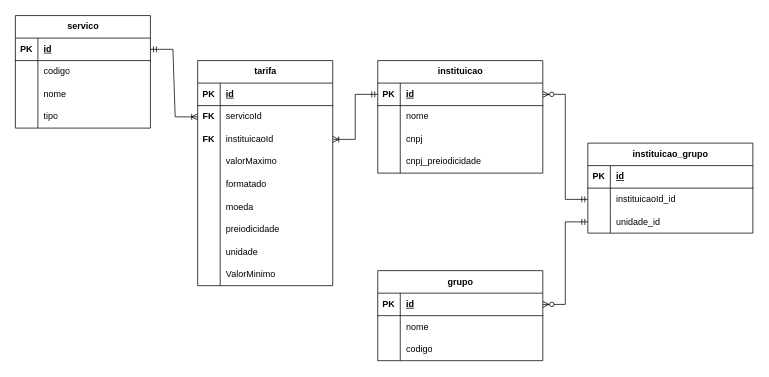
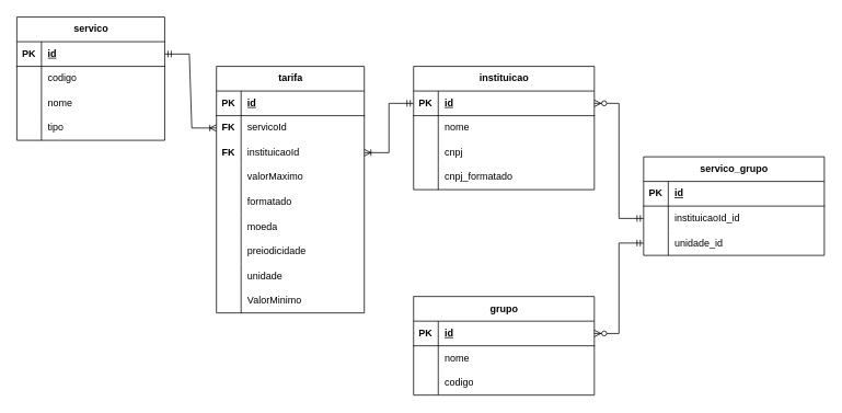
  <mxCell id="0" />
  <mxCell id="1" parent="0" />
  <mxCell id="2" value="servico" style="shape=table;startSize=30;container=1;collapsible=1;childLayout=tableLayout;fixedRows=1;rowLines=0;fontStyle=1;align=center;resizeLast=1;html=1;" parent="1" vertex="1"><mxGeometry x="20" y="20" width="180" height="150" as="geometry" /></mxCell>
  <mxCell id="3" value="" style="shape=tableRow;horizontal=0;startSize=0;swimlaneHead=0;swimlaneBody=0;fillColor=none;collapsible=0;dropTarget=0;points=[[0,0.5],[1,0.5]];portConstraint=eastwest;top=0;left=0;right=0;bottom=1;" parent="2" vertex="1"><mxGeometry y="30" width="180" height="30" as="geometry" /></mxCell>
  <mxCell id="4" value="PK" style="shape=partialRectangle;connectable=0;fillColor=none;top=0;left=0;bottom=0;right=0;fontStyle=1;overflow=hidden;whiteSpace=wrap;html=1;" parent="3" vertex="1"><mxGeometry width="30" height="30" as="geometry"><mxRectangle width="30" height="30" as="alternateBounds" /></mxGeometry></mxCell>
  <mxCell id="5" value="id" style="shape=partialRectangle;connectable=0;fillColor=none;top=0;left=0;bottom=0;right=0;align=left;spacingLeft=6;fontStyle=5;overflow=hidden;whiteSpace=wrap;html=1;" parent="3" vertex="1"><mxGeometry x="30" width="150" height="30" as="geometry"><mxRectangle width="150" height="30" as="alternateBounds" /></mxGeometry></mxCell>
  <mxCell id="6" value="" style="shape=tableRow;horizontal=0;startSize=0;swimlaneHead=0;swimlaneBody=0;fillColor=none;collapsible=0;dropTarget=0;points=[[0,0.5],[1,0.5]];portConstraint=eastwest;top=0;left=0;right=0;bottom=0;" parent="2" vertex="1"><mxGeometry y="60" width="180" height="30" as="geometry" /></mxCell>
  <mxCell id="7" value="" style="shape=partialRectangle;connectable=0;fillColor=none;top=0;left=0;bottom=0;right=0;editable=1;overflow=hidden;whiteSpace=wrap;html=1;" parent="6" vertex="1"><mxGeometry width="30" height="30" as="geometry"><mxRectangle width="30" height="30" as="alternateBounds" /></mxGeometry></mxCell>
  <mxCell id="8" value="codigo" style="shape=partialRectangle;connectable=0;fillColor=none;top=0;left=0;bottom=0;right=0;align=left;spacingLeft=6;overflow=hidden;whiteSpace=wrap;html=1;" parent="6" vertex="1"><mxGeometry x="30" width="150" height="30" as="geometry"><mxRectangle width="150" height="30" as="alternateBounds" /></mxGeometry></mxCell>
  <mxCell id="9" value="" style="shape=tableRow;horizontal=0;startSize=0;swimlaneHead=0;swimlaneBody=0;fillColor=none;collapsible=0;dropTarget=0;points=[[0,0.5],[1,0.5]];portConstraint=eastwest;top=0;left=0;right=0;bottom=0;" parent="2" vertex="1"><mxGeometry y="90" width="180" height="30" as="geometry" /></mxCell>
  <mxCell id="10" value="" style="shape=partialRectangle;connectable=0;fillColor=none;top=0;left=0;bottom=0;right=0;editable=1;overflow=hidden;whiteSpace=wrap;html=1;" parent="9" vertex="1"><mxGeometry width="30" height="30" as="geometry"><mxRectangle width="30" height="30" as="alternateBounds" /></mxGeometry></mxCell>
  <mxCell id="11" value="&lt;div&gt;nome&lt;/div&gt;" style="shape=partialRectangle;connectable=0;fillColor=none;top=0;left=0;bottom=0;right=0;align=left;spacingLeft=6;overflow=hidden;whiteSpace=wrap;html=1;" parent="9" vertex="1"><mxGeometry x="30" width="150" height="30" as="geometry"><mxRectangle width="150" height="30" as="alternateBounds" /></mxGeometry></mxCell>
  <mxCell id="12" value="" style="shape=tableRow;horizontal=0;startSize=0;swimlaneHead=0;swimlaneBody=0;fillColor=none;collapsible=0;dropTarget=0;points=[[0,0.5],[1,0.5]];portConstraint=eastwest;top=0;left=0;right=0;bottom=0;" parent="2" vertex="1"><mxGeometry y="120" width="180" height="30" as="geometry" /></mxCell>
  <mxCell id="13" value="" style="shape=partialRectangle;connectable=0;fillColor=none;top=0;left=0;bottom=0;right=0;editable=1;overflow=hidden;whiteSpace=wrap;html=1;" parent="12" vertex="1"><mxGeometry width="30" height="30" as="geometry"><mxRectangle width="30" height="30" as="alternateBounds" /></mxGeometry></mxCell>
  <mxCell id="14" value="tipo" style="shape=partialRectangle;connectable=0;fillColor=none;top=0;left=0;bottom=0;right=0;align=left;spacingLeft=6;overflow=hidden;whiteSpace=wrap;html=1;" parent="12" vertex="1"><mxGeometry x="30" width="150" height="30" as="geometry"><mxRectangle width="150" height="30" as="alternateBounds" /></mxGeometry></mxCell>
  <mxCell id="15" value="instituicao" style="shape=table;startSize=30;container=1;collapsible=1;childLayout=tableLayout;fixedRows=1;rowLines=0;fontStyle=1;align=center;resizeLast=1;html=1;" parent="1" vertex="1"><mxGeometry x="503" y="80" width="220" height="150" as="geometry" /></mxCell>
  <mxCell id="16" value="" style="shape=tableRow;horizontal=0;startSize=0;swimlaneHead=0;swimlaneBody=0;fillColor=none;collapsible=0;dropTarget=0;points=[[0,0.5],[1,0.5]];portConstraint=eastwest;top=0;left=0;right=0;bottom=1;" parent="15" vertex="1"><mxGeometry y="30" width="220" height="30" as="geometry" /></mxCell>
  <mxCell id="17" value="PK" style="shape=partialRectangle;connectable=0;fillColor=none;top=0;left=0;bottom=0;right=0;fontStyle=1;overflow=hidden;whiteSpace=wrap;html=1;" parent="16" vertex="1"><mxGeometry width="30" height="30" as="geometry"><mxRectangle width="30" height="30" as="alternateBounds" /></mxGeometry></mxCell>
  <mxCell id="18" value="id" style="shape=partialRectangle;connectable=0;fillColor=none;top=0;left=0;bottom=0;right=0;align=left;spacingLeft=6;fontStyle=5;overflow=hidden;whiteSpace=wrap;html=1;" parent="16" vertex="1"><mxGeometry x="30" width="190" height="30" as="geometry"><mxRectangle width="190" height="30" as="alternateBounds" /></mxGeometry></mxCell>
  <mxCell id="19" value="" style="shape=tableRow;horizontal=0;startSize=0;swimlaneHead=0;swimlaneBody=0;fillColor=none;collapsible=0;dropTarget=0;points=[[0,0.5],[1,0.5]];portConstraint=eastwest;top=0;left=0;right=0;bottom=0;" parent="15" vertex="1"><mxGeometry y="60" width="220" height="30" as="geometry" /></mxCell>
  <mxCell id="20" value="" style="shape=partialRectangle;connectable=0;fillColor=none;top=0;left=0;bottom=0;right=0;editable=1;overflow=hidden;whiteSpace=wrap;html=1;" parent="19" vertex="1"><mxGeometry width="30" height="30" as="geometry"><mxRectangle width="30" height="30" as="alternateBounds" /></mxGeometry></mxCell>
  <mxCell id="21" value="&lt;div&gt;nome&lt;/div&gt;" style="shape=partialRectangle;connectable=0;fillColor=none;top=0;left=0;bottom=0;right=0;align=left;spacingLeft=6;overflow=hidden;whiteSpace=wrap;html=1;" parent="19" vertex="1"><mxGeometry x="30" width="190" height="30" as="geometry"><mxRectangle width="190" height="30" as="alternateBounds" /></mxGeometry></mxCell>
  <mxCell id="22" value="" style="shape=tableRow;horizontal=0;startSize=0;swimlaneHead=0;swimlaneBody=0;fillColor=none;collapsible=0;dropTarget=0;points=[[0,0.5],[1,0.5]];portConstraint=eastwest;top=0;left=0;right=0;bottom=0;" parent="15" vertex="1"><mxGeometry y="90" width="220" height="30" as="geometry" /></mxCell>
  <mxCell id="23" value="" style="shape=partialRectangle;connectable=0;fillColor=none;top=0;left=0;bottom=0;right=0;editable=1;overflow=hidden;whiteSpace=wrap;html=1;" parent="22" vertex="1"><mxGeometry width="30" height="30" as="geometry"><mxRectangle width="30" height="30" as="alternateBounds" /></mxGeometry></mxCell>
  <mxCell id="24" value="&lt;div&gt;cnpj&lt;/div&gt;" style="shape=partialRectangle;connectable=0;fillColor=none;top=0;left=0;bottom=0;right=0;align=left;spacingLeft=6;overflow=hidden;whiteSpace=wrap;html=1;" parent="22" vertex="1"><mxGeometry x="30" width="190" height="30" as="geometry"><mxRectangle width="190" height="30" as="alternateBounds" /></mxGeometry></mxCell>
  <mxCell id="25" value="" style="shape=tableRow;horizontal=0;startSize=0;swimlaneHead=0;swimlaneBody=0;fillColor=none;collapsible=0;dropTarget=0;points=[[0,0.5],[1,0.5]];portConstraint=eastwest;top=0;left=0;right=0;bottom=0;" parent="15" vertex="1"><mxGeometry y="120" width="220" height="30" as="geometry" /></mxCell>
  <mxCell id="26" value="" style="shape=partialRectangle;connectable=0;fillColor=none;top=0;left=0;bottom=0;right=0;editable=1;overflow=hidden;whiteSpace=wrap;html=1;" parent="25" vertex="1"><mxGeometry width="30" height="30" as="geometry"><mxRectangle width="30" height="30" as="alternateBounds" /></mxGeometry></mxCell>
- <mxCell id="27" value="&lt;div&gt;cnpj_preiodicidade&lt;/div&gt;" style="shape=partialRectangle;connectable=0;fillColor=none;top=0;left=0;bottom=0;right=0;align=left;spacingLeft=6;overflow=hidden;whiteSpace=wrap;html=1;" parent="25" vertex="1"><mxGeometry x="30" width="190" height="30" as="geometry"><mxRectangle width="190" height="30" as="alternateBounds" /></mxGeometry></mxCell>
+ <mxCell id="27" value="&lt;div&gt;cnpj_formatado&lt;/div&gt;" style="shape=partialRectangle;connectable=0;fillColor=none;top=0;left=0;bottom=0;right=0;align=left;spacingLeft=6;overflow=hidden;whiteSpace=wrap;html=1;" parent="25" vertex="1"><mxGeometry x="30" width="190" height="30" as="geometry"><mxRectangle width="190" height="30" as="alternateBounds" /></mxGeometry></mxCell>
  <mxCell id="28" value="tarifa" style="shape=table;startSize=30;container=1;collapsible=1;childLayout=tableLayout;fixedRows=1;rowLines=0;fontStyle=1;align=center;resizeLast=1;html=1;" parent="1" vertex="1"><mxGeometry x="263" y="80" width="180" height="300" as="geometry" /></mxCell>
  <mxCell id="29" value="" style="shape=tableRow;horizontal=0;startSize=0;swimlaneHead=0;swimlaneBody=0;fillColor=none;collapsible=0;dropTarget=0;points=[[0,0.5],[1,0.5]];portConstraint=eastwest;top=0;left=0;right=0;bottom=1;" parent="28" vertex="1"><mxGeometry y="30" width="180" height="30" as="geometry" /></mxCell>
  <mxCell id="30" value="PK" style="shape=partialRectangle;connectable=0;fillColor=none;top=0;left=0;bottom=0;right=0;fontStyle=1;overflow=hidden;whiteSpace=wrap;html=1;" parent="29" vertex="1"><mxGeometry width="30" height="30" as="geometry"><mxRectangle width="30" height="30" as="alternateBounds" /></mxGeometry></mxCell>
  <mxCell id="31" value="id" style="shape=partialRectangle;connectable=0;fillColor=none;top=0;left=0;bottom=0;right=0;align=left;spacingLeft=6;fontStyle=5;overflow=hidden;whiteSpace=wrap;html=1;" parent="29" vertex="1"><mxGeometry x="30" width="150" height="30" as="geometry"><mxRectangle width="150" height="30" as="alternateBounds" /></mxGeometry></mxCell>
  <mxCell id="32" value="" style="shape=tableRow;horizontal=0;startSize=0;swimlaneHead=0;swimlaneBody=0;fillColor=none;collapsible=0;dropTarget=0;points=[[0,0.5],[1,0.5]];portConstraint=eastwest;top=0;left=0;right=0;bottom=0;" parent="28" vertex="1"><mxGeometry y="60" width="180" height="30" as="geometry" /></mxCell>
  <mxCell id="33" value="&lt;b&gt;FK&lt;/b&gt;" style="shape=partialRectangle;connectable=0;fillColor=none;top=0;left=0;bottom=0;right=0;editable=1;overflow=hidden;whiteSpace=wrap;html=1;" parent="32" vertex="1"><mxGeometry width="30" height="30" as="geometry"><mxRectangle width="30" height="30" as="alternateBounds" /></mxGeometry></mxCell>
  <mxCell id="34" value="servicoId" style="shape=partialRectangle;connectable=0;fillColor=none;top=0;left=0;bottom=0;right=0;align=left;spacingLeft=6;overflow=hidden;whiteSpace=wrap;html=1;" parent="32" vertex="1"><mxGeometry x="30" width="150" height="30" as="geometry"><mxRectangle width="150" height="30" as="alternateBounds" /></mxGeometry></mxCell>
  <mxCell id="35" value="" style="shape=tableRow;horizontal=0;startSize=0;swimlaneHead=0;swimlaneBody=0;fillColor=none;collapsible=0;dropTarget=0;points=[[0,0.5],[1,0.5]];portConstraint=eastwest;top=0;left=0;right=0;bottom=0;" parent="28" vertex="1"><mxGeometry y="90" width="180" height="30" as="geometry" /></mxCell>
  <mxCell id="36" value="&lt;b&gt;FK&lt;/b&gt;" style="shape=partialRectangle;connectable=0;fillColor=none;top=0;left=0;bottom=0;right=0;editable=1;overflow=hidden;whiteSpace=wrap;html=1;" parent="35" vertex="1"><mxGeometry width="30" height="30" as="geometry"><mxRectangle width="30" height="30" as="alternateBounds" /></mxGeometry></mxCell>
  <mxCell id="37" value="instituicaoId" style="shape=partialRectangle;connectable=0;fillColor=none;top=0;left=0;bottom=0;right=0;align=left;spacingLeft=6;overflow=hidden;whiteSpace=wrap;html=1;" parent="35" vertex="1"><mxGeometry x="30" width="150" height="30" as="geometry"><mxRectangle width="150" height="30" as="alternateBounds" /></mxGeometry></mxCell>
  <mxCell id="38" value="" style="shape=tableRow;horizontal=0;startSize=0;swimlaneHead=0;swimlaneBody=0;fillColor=none;collapsible=0;dropTarget=0;points=[[0,0.5],[1,0.5]];portConstraint=eastwest;top=0;left=0;right=0;bottom=0;" parent="28" vertex="1"><mxGeometry y="120" width="180" height="30" as="geometry" /></mxCell>
  <mxCell id="39" value="" style="shape=partialRectangle;connectable=0;fillColor=none;top=0;left=0;bottom=0;right=0;editable=1;overflow=hidden;whiteSpace=wrap;html=1;" parent="38" vertex="1"><mxGeometry width="30" height="30" as="geometry"><mxRectangle width="30" height="30" as="alternateBounds" /></mxGeometry></mxCell>
  <mxCell id="40" value="valorMaximo" style="shape=partialRectangle;connectable=0;fillColor=none;top=0;left=0;bottom=0;right=0;align=left;spacingLeft=6;overflow=hidden;whiteSpace=wrap;html=1;" parent="38" vertex="1"><mxGeometry x="30" width="150" height="30" as="geometry"><mxRectangle width="150" height="30" as="alternateBounds" /></mxGeometry></mxCell>
  <mxCell id="41" value="" style="shape=tableRow;horizontal=0;startSize=0;swimlaneHead=0;swimlaneBody=0;fillColor=none;collapsible=0;dropTarget=0;points=[[0,0.5],[1,0.5]];portConstraint=eastwest;top=0;left=0;right=0;bottom=0;" parent="28" vertex="1"><mxGeometry y="150" width="180" height="30" as="geometry" /></mxCell>
  <mxCell id="42" value="" style="shape=partialRectangle;connectable=0;fillColor=none;top=0;left=0;bottom=0;right=0;editable=1;overflow=hidden;whiteSpace=wrap;html=1;" parent="41" vertex="1"><mxGeometry width="30" height="30" as="geometry"><mxRectangle width="30" height="30" as="alternateBounds" /></mxGeometry></mxCell>
  <mxCell id="43" value="formatado" style="shape=partialRectangle;connectable=0;fillColor=none;top=0;left=0;bottom=0;right=0;align=left;spacingLeft=6;overflow=hidden;whiteSpace=wrap;html=1;" parent="41" vertex="1"><mxGeometry x="30" width="150" height="30" as="geometry"><mxRectangle width="150" height="30" as="alternateBounds" /></mxGeometry></mxCell>
  <mxCell id="44" value="" style="shape=tableRow;horizontal=0;startSize=0;swimlaneHead=0;swimlaneBody=0;fillColor=none;collapsible=0;dropTarget=0;points=[[0,0.5],[1,0.5]];portConstraint=eastwest;top=0;left=0;right=0;bottom=0;" parent="28" vertex="1"><mxGeometry y="180" width="180" height="30" as="geometry" /></mxCell>
  <mxCell id="45" value="" style="shape=partialRectangle;connectable=0;fillColor=none;top=0;left=0;bottom=0;right=0;editable=1;overflow=hidden;whiteSpace=wrap;html=1;" parent="44" vertex="1"><mxGeometry width="30" height="30" as="geometry"><mxRectangle width="30" height="30" as="alternateBounds" /></mxGeometry></mxCell>
  <mxCell id="46" value="moeda" style="shape=partialRectangle;connectable=0;fillColor=none;top=0;left=0;bottom=0;right=0;align=left;spacingLeft=6;overflow=hidden;whiteSpace=wrap;html=1;" parent="44" vertex="1"><mxGeometry x="30" width="150" height="30" as="geometry"><mxRectangle width="150" height="30" as="alternateBounds" /></mxGeometry></mxCell>
  <mxCell id="47" value="" style="shape=tableRow;horizontal=0;startSize=0;swimlaneHead=0;swimlaneBody=0;fillColor=none;collapsible=0;dropTarget=0;points=[[0,0.5],[1,0.5]];portConstraint=eastwest;top=0;left=0;right=0;bottom=0;" parent="28" vertex="1"><mxGeometry y="210" width="180" height="30" as="geometry" /></mxCell>
  <mxCell id="48" value="" style="shape=partialRectangle;connectable=0;fillColor=none;top=0;left=0;bottom=0;right=0;editable=1;overflow=hidden;whiteSpace=wrap;html=1;" parent="47" vertex="1"><mxGeometry width="30" height="30" as="geometry"><mxRectangle width="30" height="30" as="alternateBounds" /></mxGeometry></mxCell>
  <mxCell id="49" value="preiodicidade" style="shape=partialRectangle;connectable=0;fillColor=none;top=0;left=0;bottom=0;right=0;align=left;spacingLeft=6;overflow=hidden;whiteSpace=wrap;html=1;" parent="47" vertex="1"><mxGeometry x="30" width="150" height="30" as="geometry"><mxRectangle width="150" height="30" as="alternateBounds" /></mxGeometry></mxCell>
  <mxCell id="50" value="" style="shape=tableRow;horizontal=0;startSize=0;swimlaneHead=0;swimlaneBody=0;fillColor=none;collapsible=0;dropTarget=0;points=[[0,0.5],[1,0.5]];portConstraint=eastwest;top=0;left=0;right=0;bottom=0;" parent="28" vertex="1"><mxGeometry y="240" width="180" height="30" as="geometry" /></mxCell>
  <mxCell id="51" value="" style="shape=partialRectangle;connectable=0;fillColor=none;top=0;left=0;bottom=0;right=0;editable=1;overflow=hidden;whiteSpace=wrap;html=1;" parent="50" vertex="1"><mxGeometry width="30" height="30" as="geometry"><mxRectangle width="30" height="30" as="alternateBounds" /></mxGeometry></mxCell>
  <mxCell id="52" value="unidade" style="shape=partialRectangle;connectable=0;fillColor=none;top=0;left=0;bottom=0;right=0;align=left;spacingLeft=6;overflow=hidden;whiteSpace=wrap;html=1;" parent="50" vertex="1"><mxGeometry x="30" width="150" height="30" as="geometry"><mxRectangle width="150" height="30" as="alternateBounds" /></mxGeometry></mxCell>
  <mxCell id="53" value="" style="shape=tableRow;horizontal=0;startSize=0;swimlaneHead=0;swimlaneBody=0;fillColor=none;collapsible=0;dropTarget=0;points=[[0,0.5],[1,0.5]];portConstraint=eastwest;top=0;left=0;right=0;bottom=0;" vertex="1" parent="28"><mxGeometry y="270" width="180" height="30" as="geometry" /></mxCell>
  <mxCell id="54" value="" style="shape=partialRectangle;connectable=0;fillColor=none;top=0;left=0;bottom=0;right=0;editable=1;overflow=hidden;whiteSpace=wrap;html=1;" vertex="1" parent="53"><mxGeometry width="30" height="30" as="geometry"><mxRectangle width="30" height="30" as="alternateBounds" /></mxGeometry></mxCell>
  <mxCell id="55" value="&lt;div&gt;ValorMinimo&lt;/div&gt;" style="shape=partialRectangle;connectable=0;fillColor=none;top=0;left=0;bottom=0;right=0;align=left;spacingLeft=6;overflow=hidden;whiteSpace=wrap;html=1;" vertex="1" parent="53"><mxGeometry x="30" width="150" height="30" as="geometry"><mxRectangle width="150" height="30" as="alternateBounds" /></mxGeometry></mxCell>
  <mxCell id="56" value="" style="edgeStyle=entityRelationEdgeStyle;fontSize=12;html=1;endArrow=ERoneToMany;startArrow=ERmandOne;rounded=0;entryX=0;entryY=0.5;entryDx=0;entryDy=0;exitX=1;exitY=0.5;exitDx=0;exitDy=0;" parent="1" source="3" target="32" edge="1"><mxGeometry width="100" height="100" relative="1" as="geometry"><mxPoint x="193" y="275" as="sourcePoint" /><mxPoint x="293" y="175" as="targetPoint" /></mxGeometry></mxCell>
  <mxCell id="57" value="" style="edgeStyle=entityRelationEdgeStyle;fontSize=12;html=1;endArrow=ERoneToMany;startArrow=ERmandOne;rounded=0;exitX=0;exitY=0.5;exitDx=0;exitDy=0;entryX=1;entryY=0.5;entryDx=0;entryDy=0;" parent="1" source="16" target="35" edge="1"><mxGeometry width="100" height="100" relative="1" as="geometry"><mxPoint x="493" y="-5" as="sourcePoint" /><mxPoint x="583" y="25" as="targetPoint" /></mxGeometry></mxCell>
  <mxCell id="58" value="grupo" style="shape=table;startSize=30;container=1;collapsible=1;childLayout=tableLayout;fixedRows=1;rowLines=0;fontStyle=1;align=center;resizeLast=1;html=1;" parent="1" vertex="1"><mxGeometry x="503" y="360" width="220" height="120" as="geometry" /></mxCell>
  <mxCell id="59" value="" style="shape=tableRow;horizontal=0;startSize=0;swimlaneHead=0;swimlaneBody=0;fillColor=none;collapsible=0;dropTarget=0;points=[[0,0.5],[1,0.5]];portConstraint=eastwest;top=0;left=0;right=0;bottom=1;" parent="58" vertex="1"><mxGeometry y="30" width="220" height="30" as="geometry" /></mxCell>
  <mxCell id="60" value="PK" style="shape=partialRectangle;connectable=0;fillColor=none;top=0;left=0;bottom=0;right=0;fontStyle=1;overflow=hidden;whiteSpace=wrap;html=1;" parent="59" vertex="1"><mxGeometry width="30" height="30" as="geometry"><mxRectangle width="30" height="30" as="alternateBounds" /></mxGeometry></mxCell>
  <mxCell id="61" value="id" style="shape=partialRectangle;connectable=0;fillColor=none;top=0;left=0;bottom=0;right=0;align=left;spacingLeft=6;fontStyle=5;overflow=hidden;whiteSpace=wrap;html=1;" parent="59" vertex="1"><mxGeometry x="30" width="190" height="30" as="geometry"><mxRectangle width="190" height="30" as="alternateBounds" /></mxGeometry></mxCell>
  <mxCell id="62" value="" style="shape=tableRow;horizontal=0;startSize=0;swimlaneHead=0;swimlaneBody=0;fillColor=none;collapsible=0;dropTarget=0;points=[[0,0.5],[1,0.5]];portConstraint=eastwest;top=0;left=0;right=0;bottom=0;" parent="58" vertex="1"><mxGeometry y="60" width="220" height="30" as="geometry" /></mxCell>
  <mxCell id="63" value="" style="shape=partialRectangle;connectable=0;fillColor=none;top=0;left=0;bottom=0;right=0;editable=1;overflow=hidden;whiteSpace=wrap;html=1;" parent="62" vertex="1"><mxGeometry width="30" height="30" as="geometry"><mxRectangle width="30" height="30" as="alternateBounds" /></mxGeometry></mxCell>
  <mxCell id="64" value="&lt;div&gt;nome&lt;/div&gt;" style="shape=partialRectangle;connectable=0;fillColor=none;top=0;left=0;bottom=0;right=0;align=left;spacingLeft=6;overflow=hidden;whiteSpace=wrap;html=1;" parent="62" vertex="1"><mxGeometry x="30" width="190" height="30" as="geometry"><mxRectangle width="190" height="30" as="alternateBounds" /></mxGeometry></mxCell>
  <mxCell id="65" value="" style="shape=tableRow;horizontal=0;startSize=0;swimlaneHead=0;swimlaneBody=0;fillColor=none;collapsible=0;dropTarget=0;points=[[0,0.5],[1,0.5]];portConstraint=eastwest;top=0;left=0;right=0;bottom=0;" parent="58" vertex="1"><mxGeometry y="90" width="220" height="30" as="geometry" /></mxCell>
  <mxCell id="66" value="" style="shape=partialRectangle;connectable=0;fillColor=none;top=0;left=0;bottom=0;right=0;editable=1;overflow=hidden;whiteSpace=wrap;html=1;" parent="65" vertex="1"><mxGeometry width="30" height="30" as="geometry"><mxRectangle width="30" height="30" as="alternateBounds" /></mxGeometry></mxCell>
  <mxCell id="67" value="codigo" style="shape=partialRectangle;connectable=0;fillColor=none;top=0;left=0;bottom=0;right=0;align=left;spacingLeft=6;overflow=hidden;whiteSpace=wrap;html=1;" parent="65" vertex="1"><mxGeometry x="30" width="190" height="30" as="geometry"><mxRectangle width="190" height="30" as="alternateBounds" /></mxGeometry></mxCell>
- <mxCell id="68" value="instituicao_grupo" style="shape=table;startSize=30;container=1;collapsible=1;childLayout=tableLayout;fixedRows=1;rowLines=0;fontStyle=1;align=center;resizeLast=1;html=1;" vertex="1" parent="1"><mxGeometry x="783" y="190" width="220" height="120" as="geometry" /></mxCell>
+ <mxCell id="68" value="servico_grupo" style="shape=table;startSize=30;container=1;collapsible=1;childLayout=tableLayout;fixedRows=1;rowLines=0;fontStyle=1;align=center;resizeLast=1;html=1;" vertex="1" parent="1"><mxGeometry x="783" y="190" width="220" height="120" as="geometry" /></mxCell>
  <mxCell id="69" value="" style="shape=tableRow;horizontal=0;startSize=0;swimlaneHead=0;swimlaneBody=0;fillColor=none;collapsible=0;dropTarget=0;points=[[0,0.5],[1,0.5]];portConstraint=eastwest;top=0;left=0;right=0;bottom=1;" vertex="1" parent="68"><mxGeometry y="30" width="220" height="30" as="geometry" /></mxCell>
  <mxCell id="70" value="PK" style="shape=partialRectangle;connectable=0;fillColor=none;top=0;left=0;bottom=0;right=0;fontStyle=1;overflow=hidden;whiteSpace=wrap;html=1;" vertex="1" parent="69"><mxGeometry width="30" height="30" as="geometry"><mxRectangle width="30" height="30" as="alternateBounds" /></mxGeometry></mxCell>
  <mxCell id="71" value="id" style="shape=partialRectangle;connectable=0;fillColor=none;top=0;left=0;bottom=0;right=0;align=left;spacingLeft=6;fontStyle=5;overflow=hidden;whiteSpace=wrap;html=1;" vertex="1" parent="69"><mxGeometry x="30" width="190" height="30" as="geometry"><mxRectangle width="190" height="30" as="alternateBounds" /></mxGeometry></mxCell>
  <mxCell id="72" value="" style="shape=tableRow;horizontal=0;startSize=0;swimlaneHead=0;swimlaneBody=0;fillColor=none;collapsible=0;dropTarget=0;points=[[0,0.5],[1,0.5]];portConstraint=eastwest;top=0;left=0;right=0;bottom=0;" vertex="1" parent="68"><mxGeometry y="60" width="220" height="30" as="geometry" /></mxCell>
  <mxCell id="73" value="" style="shape=partialRectangle;connectable=0;fillColor=none;top=0;left=0;bottom=0;right=0;editable=1;overflow=hidden;whiteSpace=wrap;html=1;" vertex="1" parent="72"><mxGeometry width="30" height="30" as="geometry"><mxRectangle width="30" height="30" as="alternateBounds" /></mxGeometry></mxCell>
  <mxCell id="74" value="instituicaoId_id" style="shape=partialRectangle;connectable=0;fillColor=none;top=0;left=0;bottom=0;right=0;align=left;spacingLeft=6;overflow=hidden;whiteSpace=wrap;html=1;" vertex="1" parent="72"><mxGeometry x="30" width="190" height="30" as="geometry"><mxRectangle width="190" height="30" as="alternateBounds" /></mxGeometry></mxCell>
  <mxCell id="75" value="" style="shape=tableRow;horizontal=0;startSize=0;swimlaneHead=0;swimlaneBody=0;fillColor=none;collapsible=0;dropTarget=0;points=[[0,0.5],[1,0.5]];portConstraint=eastwest;top=0;left=0;right=0;bottom=0;" vertex="1" parent="68"><mxGeometry y="90" width="220" height="30" as="geometry" /></mxCell>
  <mxCell id="76" value="" style="shape=partialRectangle;connectable=0;fillColor=none;top=0;left=0;bottom=0;right=0;editable=1;overflow=hidden;whiteSpace=wrap;html=1;" vertex="1" parent="75"><mxGeometry width="30" height="30" as="geometry"><mxRectangle width="30" height="30" as="alternateBounds" /></mxGeometry></mxCell>
  <mxCell id="77" value="unidade_id" style="shape=partialRectangle;connectable=0;fillColor=none;top=0;left=0;bottom=0;right=0;align=left;spacingLeft=6;overflow=hidden;whiteSpace=wrap;html=1;" vertex="1" parent="75"><mxGeometry x="30" width="190" height="30" as="geometry"><mxRectangle width="190" height="30" as="alternateBounds" /></mxGeometry></mxCell>
  <mxCell id="78" value="" style="edgeStyle=entityRelationEdgeStyle;fontSize=12;html=1;endArrow=ERzeroToMany;startArrow=ERmandOne;rounded=0;entryX=1;entryY=0.5;entryDx=0;entryDy=0;exitX=0;exitY=0.5;exitDx=0;exitDy=0;" edge="1" parent="1" source="72" target="16"><mxGeometry width="100" height="100" relative="1" as="geometry"><mxPoint x="783" y="235" as="sourcePoint" /><mxPoint x="603" y="240" as="targetPoint" /></mxGeometry></mxCell>
  <mxCell id="79" value="" style="edgeStyle=entityRelationEdgeStyle;fontSize=12;html=1;endArrow=ERzeroToMany;startArrow=ERmandOne;rounded=0;exitX=0;exitY=0.5;exitDx=0;exitDy=0;entryX=1;entryY=0.5;entryDx=0;entryDy=0;" edge="1" parent="1" source="75" target="59"><mxGeometry width="100" height="100" relative="1" as="geometry"><mxPoint x="573" y="370" as="sourcePoint" /><mxPoint x="673" y="270" as="targetPoint" /></mxGeometry></mxCell>
